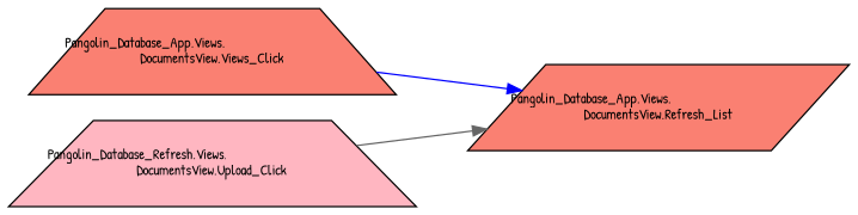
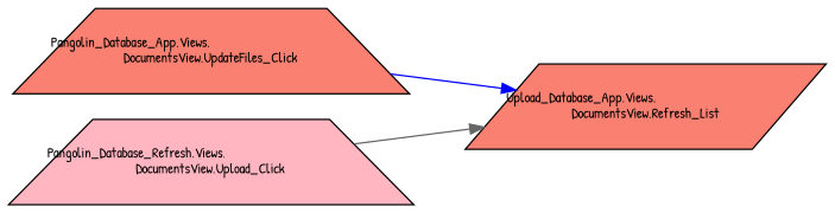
  digraph {
    fontname="Patrick Hand"
    rankdir=RL
    node [color=black fillcolor=salmon fontname="Patrick Hand" fontsize=10 shape=trapezium style=filled]
    edge [dir=back fontname="Patrick Hand" fontsize=10 labelfontname=Helvetica labelfontsize=10 style=solid]
-   n1 [fontcolor=black height=0.2 label="Pangolin_Database_App.Views.\lDocumentsView.Refresh_List" shape=parallelogram width=0.4]
-   n2 [height=0.2 label="Pangolin_Database_App.Views.\lDocumentsView.Views_Click" width=0.4]
+   n1 [fontcolor=black height=0.2 label="Upload_Database_App.Views.\lDocumentsView.Refresh_List" shape=parallelogram width=0.4]
+   n2 [height=0.2 label="Pangolin_Database_App.Views.\lDocumentsView.UpdateFiles_Click" width=0.4]
    n3 [fillcolor=lightpink height=0.2 label="Pangolin_Database_Refresh.Views.\lDocumentsView.Upload_Click" width=0.4]
    n1 -> n2 [color=blue]
    n1 -> n3 [color=gray40]
  }
